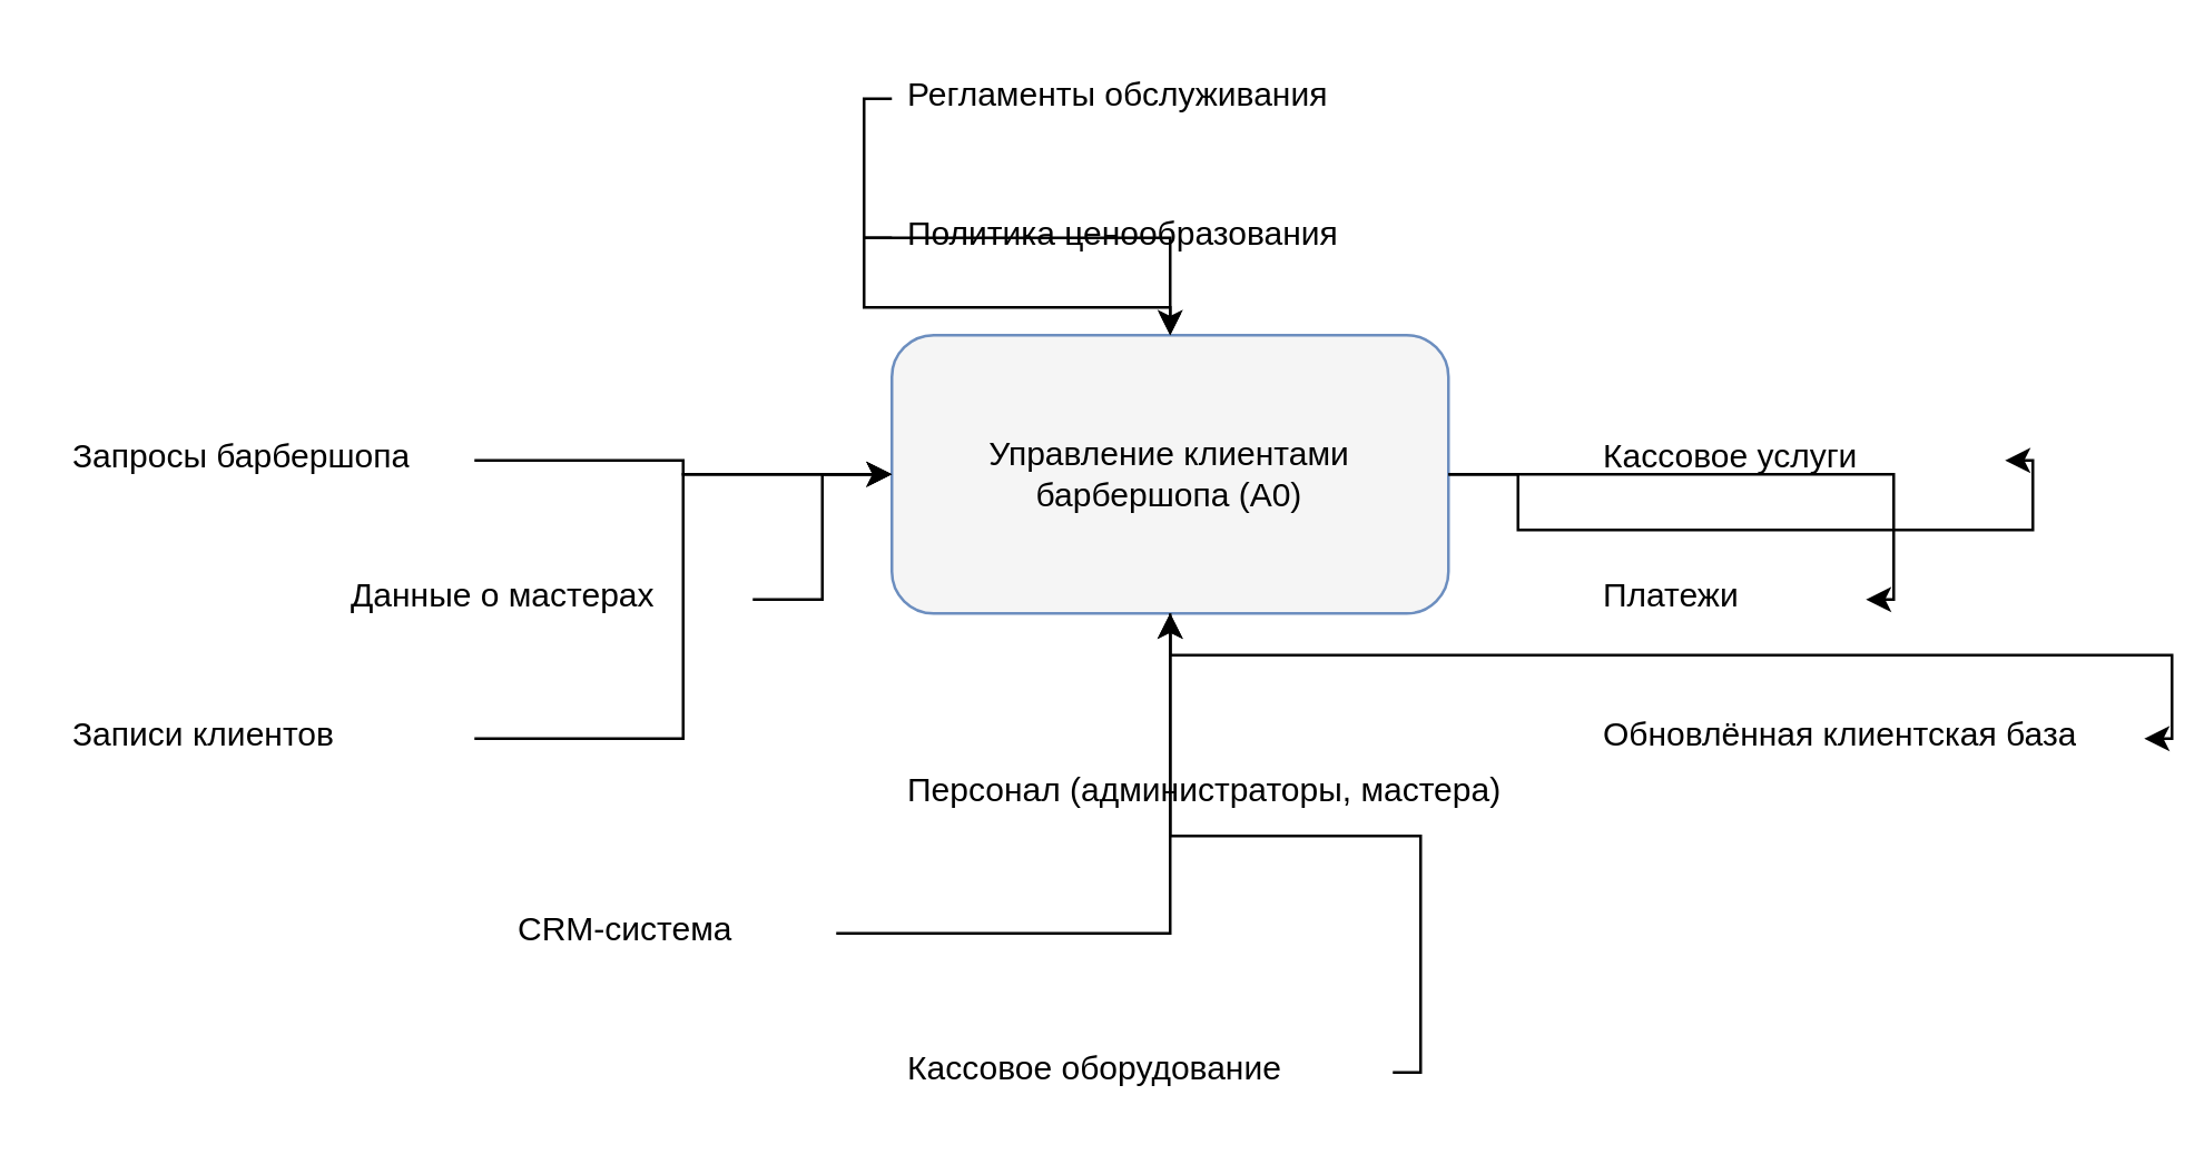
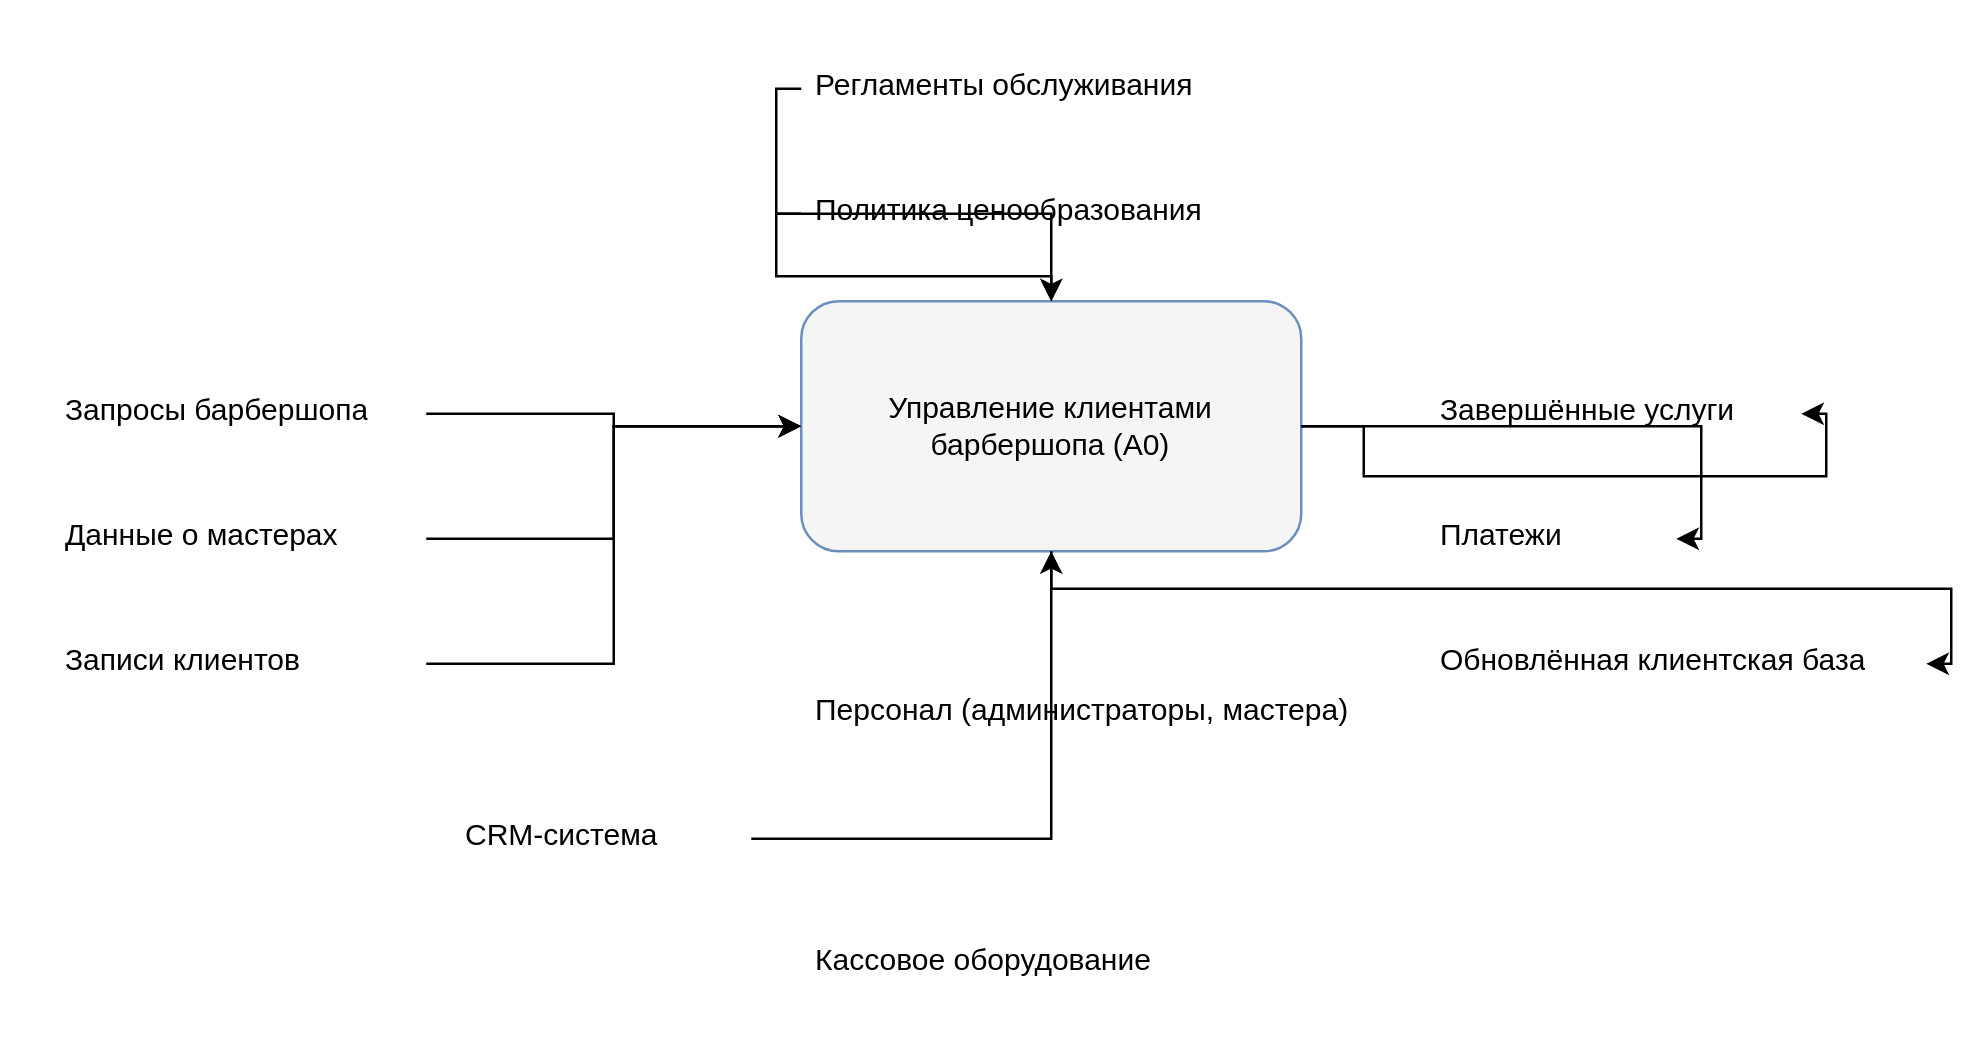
  <mxCell id="0" />
  <mxCell id="1" parent="0" />
  <mxCell id="2" value="Управление клиентами барбершопа (A0)" style="rounded=1;whiteSpace=wrap;html=1;fillColor=#f5f5f5;strokeColor=#6c8ebf;" vertex="1" parent="1"><mxGeometry x="320" y="120" width="200" height="100" as="geometry" /></mxCell>
  <mxCell id="3" value="Запросы барбершопа" style="text;html=1;align=left;verticalAlign=top;spacingLeft=4;spacingRight=4;overflow=hidden;rotatable=0;points=[[0,0.5],[1,0.5]];portConstraint=eastwest;" vertex="1" parent="1"><mxGeometry x="20" y="150" width="150" height="30" as="geometry" /></mxCell>
- <mxCell id="4" value="Данные о мастерах" style="text;html=1;align=left;verticalAlign=top;spacingLeft=4;spacingRight=4;overflow=hidden;rotatable=0;points=[[0,0.5],[1,0.5]];portConstraint=eastwest;" vertex="1" parent="1"><mxGeometry x="120" y="200" width="150" height="30" as="geometry" /></mxCell>
+ <mxCell id="4" value="Данные о мастерах" style="text;html=1;align=left;verticalAlign=top;spacingLeft=4;spacingRight=4;overflow=hidden;rotatable=0;points=[[0,0.5],[1,0.5]];portConstraint=eastwest;" vertex="1" parent="1"><mxGeometry x="20" y="200" width="150" height="30" as="geometry" /></mxCell>
  <mxCell id="5" value="Записи клиентов" style="text;html=1;align=left;verticalAlign=top;spacingLeft=4;spacingRight=4;overflow=hidden;rotatable=0;points=[[0,0.5],[1,0.5]];portConstraint=eastwest;" vertex="1" parent="1"><mxGeometry x="20" y="250" width="150" height="30" as="geometry" /></mxCell>
- <mxCell id="6" value="Кассовое услуги" style="text;html=1;align=left;verticalAlign=top;spacingLeft=4;spacingRight=4;overflow=hidden;rotatable=0;points=[[0,0.5],[1,0.5]];portConstraint=eastwest;" vertex="1" parent="1"><mxGeometry x="570" y="150" width="150" height="30" as="geometry" /></mxCell>
+ <mxCell id="6" value="Завершённые услуги" style="text;html=1;align=left;verticalAlign=top;spacingLeft=4;spacingRight=4;overflow=hidden;rotatable=0;points=[[0,0.5],[1,0.5]];portConstraint=eastwest;" vertex="1" parent="1"><mxGeometry x="570" y="150" width="150" height="30" as="geometry" /></mxCell>
  <mxCell id="7" value="Платежи" style="text;html=1;align=left;verticalAlign=top;spacingLeft=4;spacingRight=4;overflow=hidden;rotatable=0;points=[[0,0.5],[1,0.5]];portConstraint=eastwest;" vertex="1" parent="1"><mxGeometry x="570" y="200" width="100" height="30" as="geometry" /></mxCell>
  <mxCell id="8" value="Обновлённая клиентская база" style="text;html=1;align=left;verticalAlign=top;spacingLeft=4;spacingRight=4;overflow=hidden;rotatable=0;points=[[0,0.5],[1,0.5]];portConstraint=eastwest;" vertex="1" parent="1"><mxGeometry x="570" y="250" width="200" height="30" as="geometry" /></mxCell>
  <mxCell id="9" value="Регламенты обслуживания" style="text;html=1;align=left;verticalAlign=top;spacingLeft=4;spacingRight=4;overflow=hidden;rotatable=0;points=[[0,0.5],[1,0.5]];portConstraint=eastwest;" vertex="1" parent="1"><mxGeometry x="320" y="20" width="200" height="30" as="geometry" /></mxCell>
  <mxCell id="10" value="Политика ценообразования" style="text;html=1;align=left;verticalAlign=top;spacingLeft=4;spacingRight=4;overflow=hidden;rotatable=0;points=[[0,0.5],[1,0.5]];portConstraint=eastwest;" vertex="1" parent="1"><mxGeometry x="320" y="70" width="200" height="30" as="geometry" /></mxCell>
  <mxCell id="11" value="Персонал (администраторы, мастера)" style="text;html=1;align=left;verticalAlign=top;spacingLeft=4;spacingRight=4;overflow=hidden;rotatable=0;points=[[0,0.5],[1,0.5]];portConstraint=eastwest;" vertex="1" parent="1"><mxGeometry x="320" y="270" width="250" height="30" as="geometry" /></mxCell>
  <mxCell id="12" value="CRM-система" style="text;html=1;align=left;verticalAlign=top;spacingLeft=4;spacingRight=4;overflow=hidden;rotatable=0;points=[[0,0.5],[1,0.5]];portConstraint=eastwest;" vertex="1" parent="1"><mxGeometry x="180" y="320" width="120" height="30" as="geometry" /></mxCell>
  <mxCell id="13" value="Кассовое оборудование" style="text;html=1;align=left;verticalAlign=top;spacingLeft=4;spacingRight=4;overflow=hidden;rotatable=0;points=[[0,0.5],[1,0.5]];portConstraint=eastwest;" vertex="1" parent="1"><mxGeometry x="320" y="370" width="180" height="30" as="geometry" /></mxCell>
  <mxCell id="14" style="edgeStyle=orthogonalEdgeStyle;rounded=0;html=1;endArrow=classic;entryX=0;entryY=0.5;entryDx=0;entryDy=0;" edge="1" parent="1" source="3" target="2"><mxGeometry relative="1" as="geometry" /></mxCell>
  <mxCell id="15" style="edgeStyle=orthogonalEdgeStyle;rounded=0;html=1;endArrow=classic;entryX=0;entryY=0.5;entryDx=0;entryDy=0;" edge="1" parent="1" source="4" target="2"><mxGeometry relative="1" as="geometry" /></mxCell>
  <mxCell id="16" style="edgeStyle=orthogonalEdgeStyle;rounded=0;html=1;endArrow=classic;entryX=0;entryY=0.5;entryDx=0;entryDy=0;" edge="1" parent="1" source="5" target="2"><mxGeometry relative="1" as="geometry" /></mxCell>
  <mxCell id="17" style="edgeStyle=orthogonalEdgeStyle;rounded=0;html=1;endArrow=classic;entryX=1;entryY=0.5;entryDx=0;entryDy=0;" edge="1" parent="1" source="2" target="6"><mxGeometry relative="1" as="geometry" /></mxCell>
  <mxCell id="18" style="edgeStyle=orthogonalEdgeStyle;rounded=0;html=1;endArrow=classic;entryX=1;entryY=0.5;entryDx=0;entryDy=0;" edge="1" parent="1" source="2" target="7"><mxGeometry relative="1" as="geometry" /></mxCell>
  <mxCell id="19" style="edgeStyle=orthogonalEdgeStyle;rounded=0;html=1;endArrow=classic;entryX=1;entryY=0.5;entryDx=0;entryDy=0;" edge="1" parent="1" source="2" target="8"><mxGeometry relative="1" as="geometry" /></mxCell>
  <mxCell id="20" style="edgeStyle=orthogonalEdgeStyle;rounded=0;html=1;endArrow=classic;entryX=0.5;entryY=0;entryDx=0;entryDy=0;" edge="1" parent="1" source="9" target="2"><mxGeometry relative="1" as="geometry" /></mxCell>
  <mxCell id="21" style="edgeStyle=orthogonalEdgeStyle;rounded=0;html=1;endArrow=open;entryX=0.5;entryY=0;entryDx=0;entryDy=0;" edge="1" parent="1" source="10" target="2"><mxGeometry relative="1" as="geometry" /></mxCell>
  <mxCell id="22" style="edgeStyle=orthogonalEdgeStyle;rounded=0;html=1;endArrow=classic;entryX=0.5;entryY=1;entryDx=0;entryDy=0;" edge="1" parent="1" source="12" target="2"><mxGeometry relative="1" as="geometry" /></mxCell>
- <mxCell id="23" style="edgeStyle=orthogonalEdgeStyle;rounded=0;html=1;endArrow=classic;entryX=0.5;entryY=1;entryDx=0;entryDy=0;" edge="1" parent="1" source="13" target="2"><mxGeometry relative="1" as="geometry"><Array as="points"><mxPoint x="510" y="385" /><mxPoint x="510" y="300" /><mxPoint x="420" y="300" /></Array></mxGeometry></mxCell>
